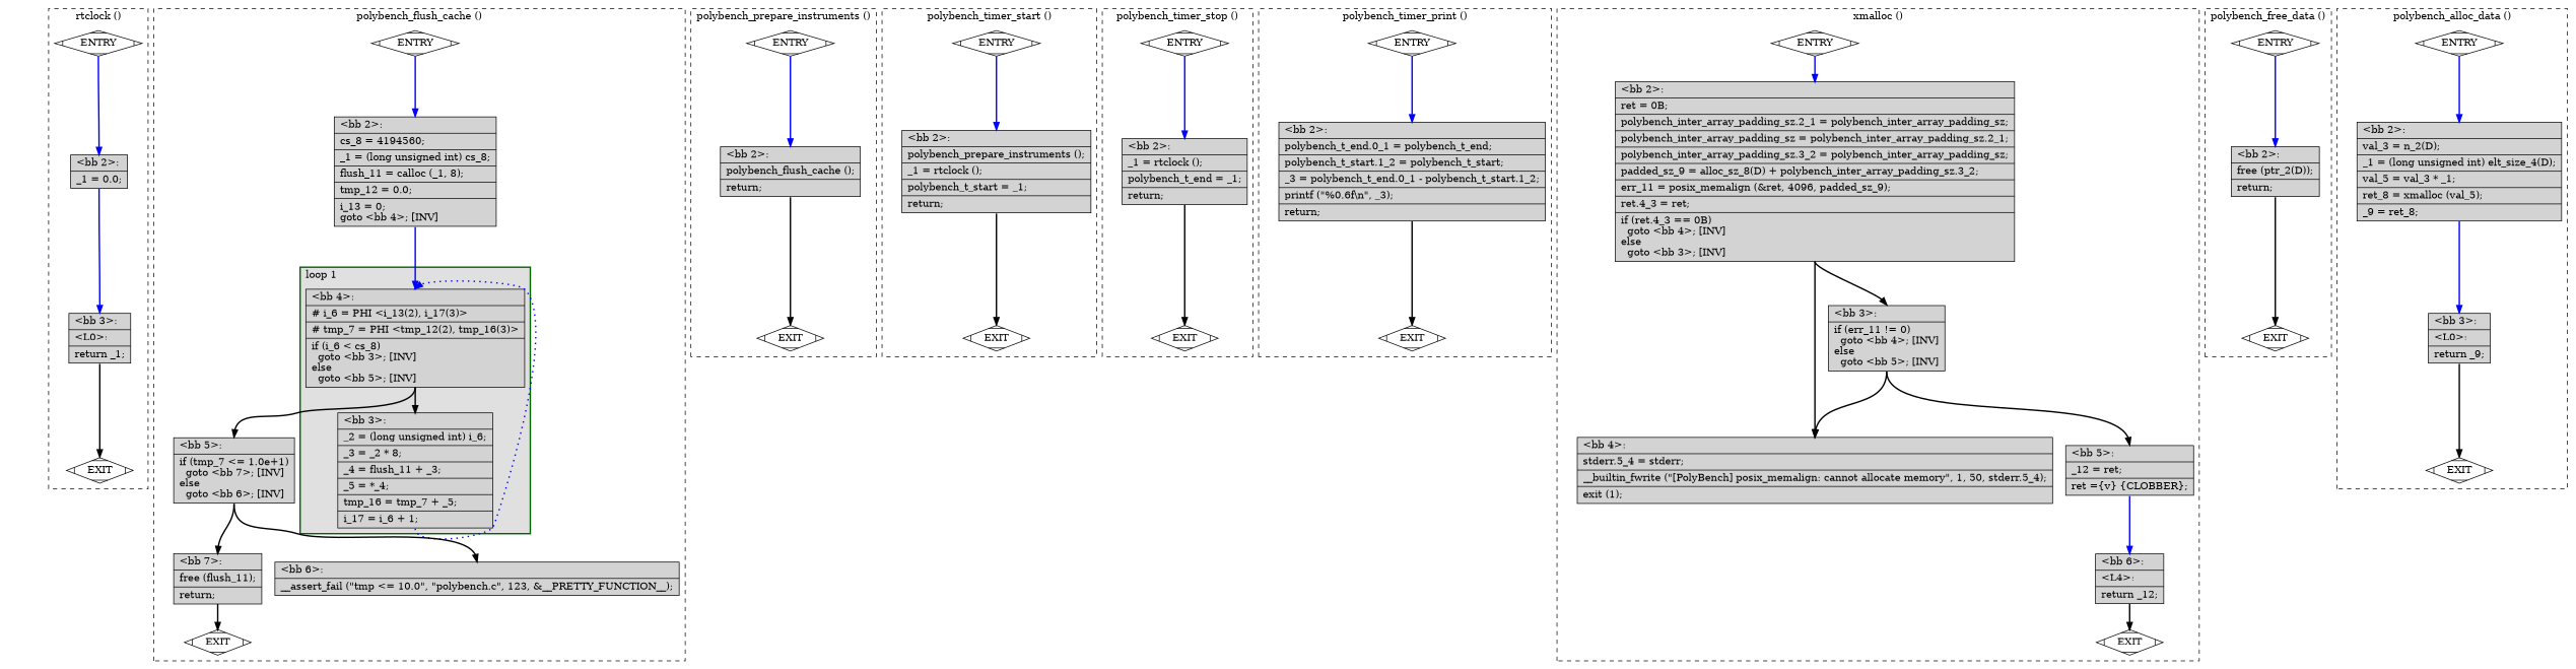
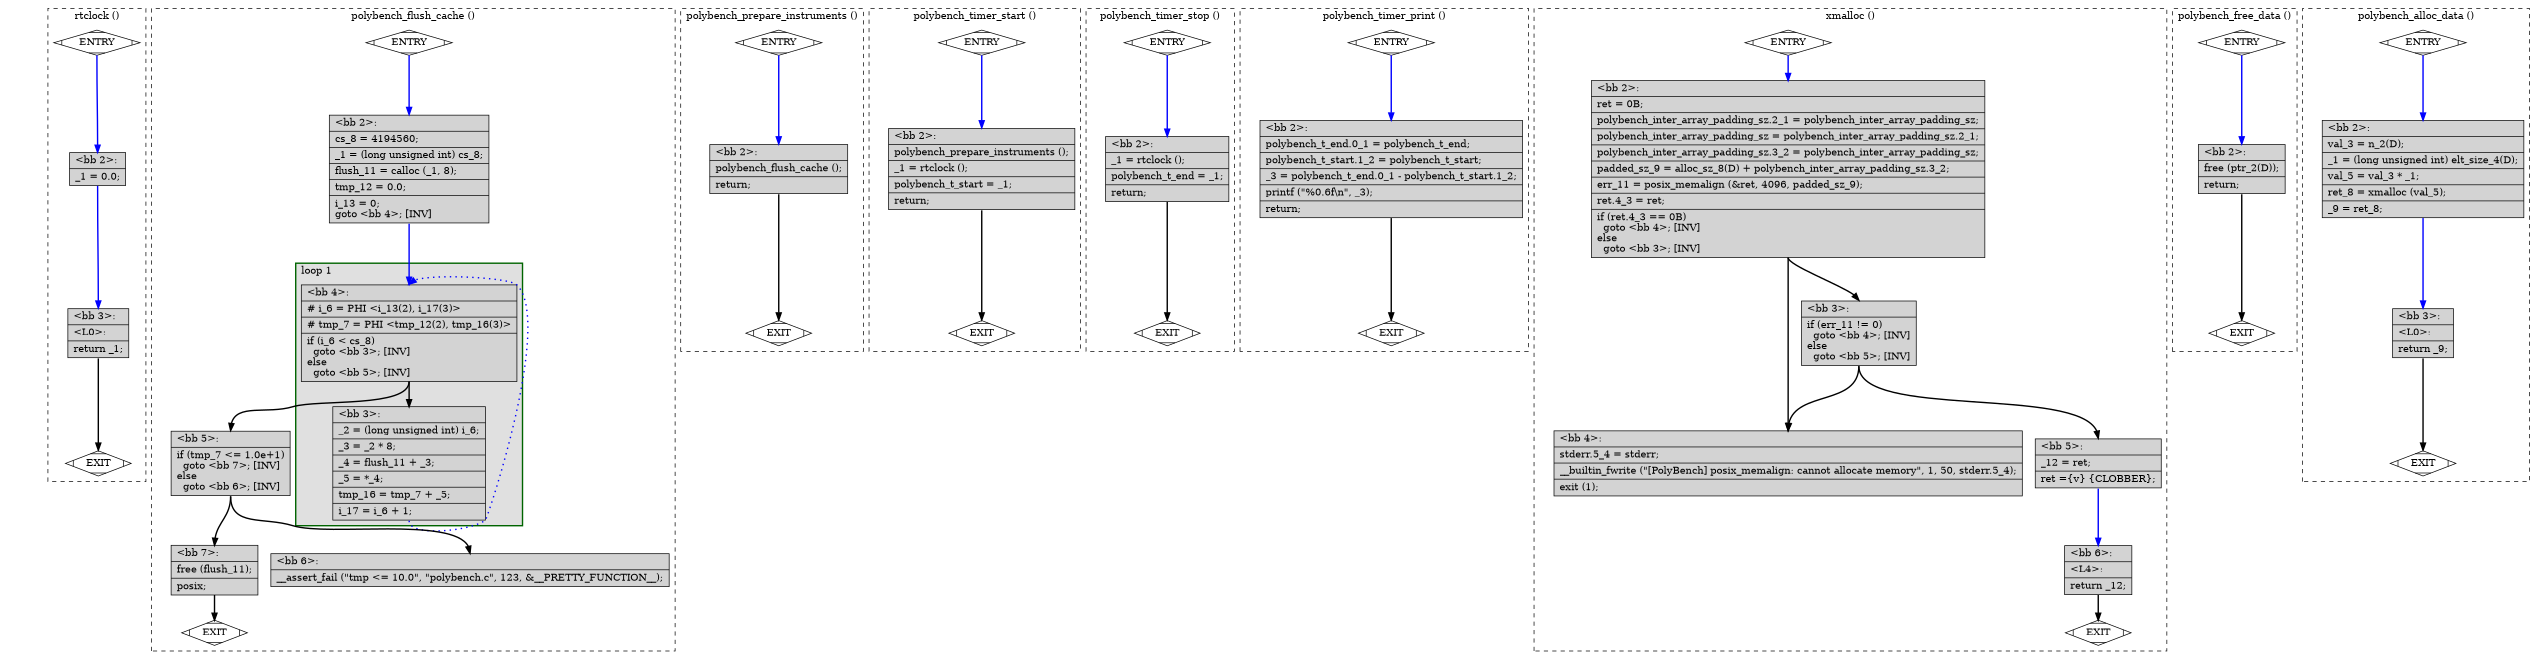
  digraph {
    node [fillcolor=lightgrey shape=record style=filled]
    edge [constraint=true headport=n style="solid,bold" tailport=s color=black weight=10]
    n1 [fillcolor=white label=ENTRY shape=Mdiamond]
    n2 [fillcolor=white label=EXIT shape=Mdiamond]
    n3 [label="{\<bb\ 2\>:\l|_1\ =\ 0.0;\l}"]
    n4 [label="{\<bb\ 3\>:\l|\<L0\>:\l|return\ _1;\l}"]
    n5 [label="{\<bb\ 4\>:\l|#\ i_6\ =\ PHI\ \<i_13(2),\ i_17(3)\>\l|#\ tmp_7\ =\ PHI\ \<tmp_12(2),\ tmp_16(3)\>\l|if\ (i_6\ \<\ cs_8)\l\ \ goto\ \<bb\ 3\>;\ [INV]\lelse\l\ \ goto\ \<bb\ 5\>;\ [INV]\l}"]
    n6 [label="{\<bb\ 3\>:\l|_2\ =\ (long\ unsigned\ int)\ i_6;\l|_3\ =\ _2\ *\ 8;\l|_4\ =\ flush_11\ +\ _3;\l|_5\ =\ *_4;\l|tmp_16\ =\ tmp_7\ +\ _5;\l|i_17\ =\ i_6\ +\ 1;\l}"]
    n7 [label="{\<bb\ 5\>:\l|if\ (tmp_7\ \<=\ 1.0e+1)\l\ \ goto\ \<bb\ 7\>;\ [INV]\lelse\l\ \ goto\ \<bb\ 6\>;\ [INV]\l}"]
    n8 [fillcolor=white label=ENTRY shape=Mdiamond]
    n9 [fillcolor=white label=EXIT shape=Mdiamond]
    n10 [label="{\<bb\ 2\>:\l|cs_8\ =\ 4194560;\l|_1\ =\ (long\ unsigned\ int)\ cs_8;\l|flush_11\ =\ calloc\ (_1,\ 8);\l|tmp_12\ =\ 0.0;\l|i_13\ =\ 0;\lgoto\ \<bb\ 4\>;\ [INV]\l}"]
    n11 [label="{\<bb\ 6\>:\l|__assert_fail\ (\"tmp\ \<=\ 10.0\",\ \"polybench.c\",\ 123,\ &__PRETTY_FUNCTION__);\l}"]
-   n12 [label="{\<bb\ 7\>:\l|free\ (flush_11);\l|return;\l}"]
+   n12 [label="{\<bb\ 7\>:\l|free\ (flush_11);\l|posix;\l}"]
    n13 [fillcolor=white label=ENTRY shape=Mdiamond]
    n14 [fillcolor=white label=EXIT shape=Mdiamond]
    n15 [label="{\<bb\ 2\>:\l|polybench_flush_cache\ ();\l|return;\l}"]
    n16 [fillcolor=white label=ENTRY shape=Mdiamond]
    n17 [fillcolor=white label=EXIT shape=Mdiamond]
    n18 [label="{\<bb\ 2\>:\l|polybench_prepare_instruments\ ();\l|_1\ =\ rtclock\ ();\l|polybench_t_start\ =\ _1;\l|return;\l}"]
    n19 [fillcolor=white label=ENTRY shape=Mdiamond]
    n20 [fillcolor=white label=EXIT shape=Mdiamond]
    n21 [label="{\<bb\ 2\>:\l|_1\ =\ rtclock\ ();\l|polybench_t_end\ =\ _1;\l|return;\l}"]
    n22 [fillcolor=white label=ENTRY shape=Mdiamond]
    n23 [fillcolor=white label=EXIT shape=Mdiamond]
    n24 [label="{\<bb\ 2\>:\l|polybench_t_end.0_1\ =\ polybench_t_end;\l|polybench_t_start.1_2\ =\ polybench_t_start;\l|_3\ =\ polybench_t_end.0_1\ -\ polybench_t_start.1_2;\l|printf\ (\"%0.6f\\n\",\ _3);\l|return;\l}"]
    n25 [fillcolor=white label=ENTRY shape=Mdiamond]
    n26 [fillcolor=white label=EXIT shape=Mdiamond]
    n27 [label="{\<bb\ 2\>:\l|ret\ =\ 0B;\l|polybench_inter_array_padding_sz.2_1\ =\ polybench_inter_array_padding_sz;\l|polybench_inter_array_padding_sz\ =\ polybench_inter_array_padding_sz.2_1;\l|polybench_inter_array_padding_sz.3_2\ =\ polybench_inter_array_padding_sz;\l|padded_sz_9\ =\ alloc_sz_8(D)\ +\ polybench_inter_array_padding_sz.3_2;\l|err_11\ =\ posix_memalign\ (&ret,\ 4096,\ padded_sz_9);\l|ret.4_3\ =\ ret;\l|if\ (ret.4_3\ ==\ 0B)\l\ \ goto\ \<bb\ 4\>;\ [INV]\lelse\l\ \ goto\ \<bb\ 3\>;\ [INV]\l}"]
    n28 [label="{\<bb\ 3\>:\l|if\ (err_11\ !=\ 0)\l\ \ goto\ \<bb\ 4\>;\ [INV]\lelse\l\ \ goto\ \<bb\ 5\>;\ [INV]\l}"]
    n29 [label="{\<bb\ 4\>:\l|stderr.5_4\ =\ stderr;\l|__builtin_fwrite\ (\"[PolyBench]\ posix_memalign:\ cannot\ allocate\ memory\",\ 1,\ 50,\ stderr.5_4);\l|exit\ (1);\l}"]
    n30 [label="{\<bb\ 5\>:\l|_12\ =\ ret;\l|ret\ =\{v\}\ \{CLOBBER\};\l}"]
    n31 [label="{\<bb\ 6\>:\l|\<L4\>:\l|return\ _12;\l}"]
    n32 [fillcolor=white label=ENTRY shape=Mdiamond]
    n33 [fillcolor=white label=EXIT shape=Mdiamond]
    n34 [label="{\<bb\ 2\>:\l|free\ (ptr_2(D));\l|return;\l}"]
    n35 [fillcolor=white label=ENTRY shape=Mdiamond]
    n36 [fillcolor=white label=EXIT shape=Mdiamond]
    n37 [label="{\<bb\ 2\>:\l|val_3\ =\ n_2(D);\l|_1\ =\ (long\ unsigned\ int)\ elt_size_4(D);\l|val_5\ =\ val_3\ *\ _1;\l|ret_8\ =\ xmalloc\ (val_5);\l|_9\ =\ ret_8;\l}"]
    n38 [label="{\<bb\ 3\>:\l|\<L0\>:\l|return\ _9;\l}"]
    subgraph cluster_1 {
      color=black
      label="rtclock ()"
      style=dashed
      n1
      n2
      n3
      n4
    }
    subgraph cluster_2 {
      color=black
      label="polybench_flush_cache ()"
      style=dashed
      n7
      n8
      n9
      n10
      n11
      n12
      subgraph cluster_3 {
        color=darkgreen
        fillcolor=grey88
        label="loop 1"
        labeljust=l
        penwidth=2
        style=filled
        n5
        n6
      }
    }
    subgraph cluster_4 {
      color=black
      label="polybench_prepare_instruments ()"
      style=dashed
      n13
      n14
      n15
    }
    subgraph cluster_5 {
      color=black
      label="polybench_timer_start ()"
      style=dashed
      n16
      n17
      n18
    }
    subgraph cluster_6 {
      color=black
      label="polybench_timer_stop ()"
      style=dashed
      n19
      n20
      n21
    }
    subgraph cluster_7 {
      color=black
      label="polybench_timer_print ()"
      style=dashed
      n22
      n23
      n24
    }
    subgraph cluster_8 {
      color=black
      label="xmalloc ()"
      style=dashed
      n25
      n26
      n27
      n28
      n29
      n30
      n31
    }
    subgraph cluster_9 {
      color=black
      label="polybench_free_data ()"
      style=dashed
      n32
      n33
      n34
    }
    subgraph cluster_10 {
      color=black
      label="polybench_alloc_data ()"
      style=dashed
      n35
      n36
      n37
      n38
    }
    n1 -> n2 [style=invis color="" weight=""]
    n1 -> n3 [color=blue weight=100]
    n3 -> n4 [color=blue weight=100]
    n4 -> n2
    n5 -> n6
    n5 -> n7
    n6 -> n5 [color=blue constraint=false style="dotted,bold"]
    n7 -> n11
    n7 -> n12
    n8 -> n9 [style=invis color="" weight=""]
    n8 -> n10 [color=blue weight=100]
    n10 -> n5 [color=blue weight=100]
    n12 -> n9
    n13 -> n14 [style=invis color="" weight=""]
    n13 -> n15 [color=blue weight=100]
    n15 -> n14
    n16 -> n17 [style=invis color="" weight=""]
    n16 -> n18 [color=blue weight=100]
    n18 -> n17
    n19 -> n20 [style=invis color="" weight=""]
    n19 -> n21 [color=blue weight=100]
    n21 -> n20
    n22 -> n23 [style=invis color="" weight=""]
    n22 -> n24 [color=blue weight=100]
    n24 -> n23
    n25 -> n26 [style=invis color="" weight=""]
    n25 -> n27 [color=blue weight=100]
    n27 -> n28
    n27 -> n29
    n28 -> n29
    n28 -> n30
    n30 -> n31 [color=blue weight=100]
    n31 -> n26
    n32 -> n33 [style=invis color="" weight=""]
    n32 -> n34 [color=blue weight=100]
    n34 -> n33
    n35 -> n36 [style=invis color="" weight=""]
    n35 -> n37 [color=blue weight=100]
    n37 -> n38 [color=blue weight=100]
    n38 -> n36
  }
